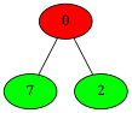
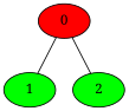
  graph {
    fontname="Noto Serif"
    node [fillcolor=green style=filled fontname="Noto Serif"]
    edge [fontname="Noto Serif"]
    0 [fillcolor=red]
-   1 [label=7]
+   1
    2
    0 -- 1
    0 -- 2
  }
